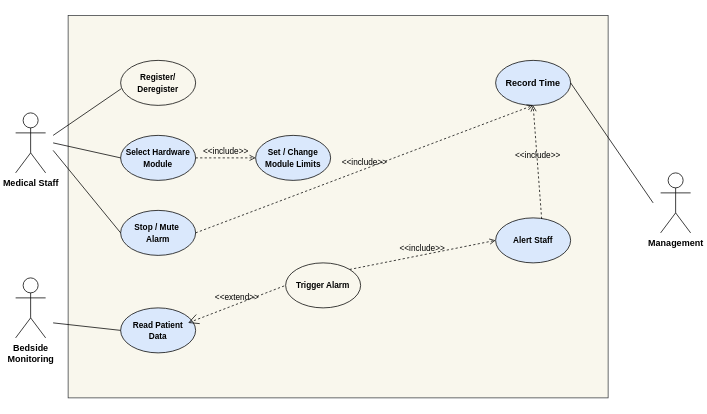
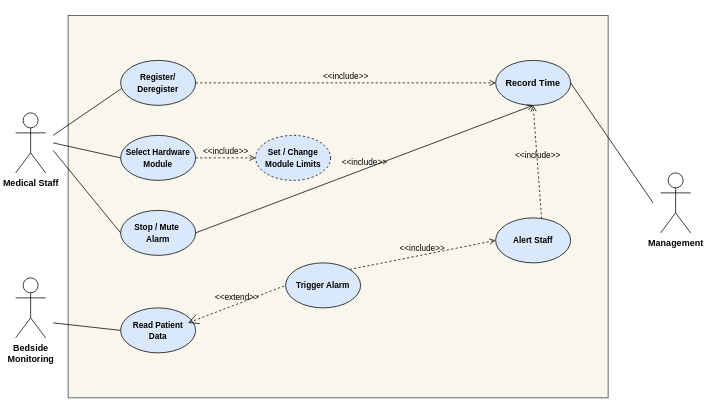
  <mxCell id="0" />
  <mxCell id="1" parent="0" />
  <mxCell id="2" value="" parent="1" style="rounded=0;whiteSpace=wrap;html=1;shadow=0;fillColor=#f9f7ed;strokeColor=#36393d;" vertex="1"><mxGeometry as="geometry" y="20" width="720" height="510" x="90" /></mxCell>
  <mxCell id="3" value="&lt;font style=&quot;line-height: 110% ; font-size: 11px&quot;&gt;&lt;b&gt;Select Hardware&lt;br&gt;Module&lt;/b&gt;&lt;br&gt;&lt;/font&gt;" parent="1" style="ellipse;whiteSpace=wrap;html=1;shadow=0;fillColor=#dae8fc;strokeColor=#000000;" vertex="1"><mxGeometry as="geometry" y="180" width="100" height="60" x="160" /></mxCell>
  <mxCell id="4" value="&lt;b&gt;Record Time&lt;/b&gt;" parent="1" style="ellipse;whiteSpace=wrap;html=1;shadow=0;fillColor=#dae8fc;strokeColor=#000000;" vertex="1"><mxGeometry as="geometry" y="80" width="100" height="60" x="660" /></mxCell>
- <mxCell id="5" value="&lt;font style=&quot;font-size: 11px&quot;&gt;&lt;b&gt;Register/&lt;br&gt;Deregister&lt;br&gt;&lt;/b&gt;&lt;/font&gt;" parent="1" style="ellipse;whiteSpace=wrap;html=1;shadow=0;fillColor=#f9f7ed;strokeColor=#000000;" vertex="1"><mxGeometry as="geometry" y="80" width="100" height="60" x="160" /></mxCell>
- <mxCell id="6" value="&lt;font style=&quot;font-size: 11px&quot;&gt;&lt;b&gt;Set / Change Module Limits&lt;/b&gt;&lt;/font&gt;" parent="1" style="ellipse;whiteSpace=wrap;html=1;shadow=0;fillColor=#dae8fc;strokeColor=#000000;" vertex="1"><mxGeometry as="geometry" y="180" width="100" height="60" x="340" /></mxCell>
+ <mxCell id="5" value="&lt;font style=&quot;font-size: 11px&quot;&gt;&lt;b&gt;Register/&lt;br&gt;Deregister&lt;br&gt;&lt;/b&gt;&lt;/font&gt;" parent="1" style="ellipse;whiteSpace=wrap;html=1;shadow=0;fillColor=#dae8fc;strokeColor=#000000;" vertex="1"><mxGeometry as="geometry" y="80" width="100" height="60" x="160" /></mxCell>
+ <mxCell id="6" value="&lt;font style=&quot;font-size: 11px&quot;&gt;&lt;b&gt;Set / Change Module Limits&lt;/b&gt;&lt;/font&gt;" parent="1" style="ellipse;whiteSpace=wrap;html=1;shadow=0;fillColor=#dae8fc;strokeColor=#000000;dashed=1;" vertex="1"><mxGeometry as="geometry" y="180" width="100" height="60" x="340" /></mxCell>
  <mxCell id="7" value="&lt;font style=&quot;font-size: 11px&quot;&gt;&lt;b&gt;Stop / Mute&amp;nbsp;&lt;br&gt;Alarm&lt;/b&gt;&lt;/font&gt;" parent="1" style="ellipse;whiteSpace=wrap;html=1;shadow=0;fillColor=#dae8fc;strokeColor=#000000;" vertex="1"><mxGeometry as="geometry" y="280" width="100" height="60" x="160" /></mxCell>
  <mxCell id="8" value="&lt;font style=&quot;font-size: 11px&quot;&gt;&lt;b&gt;Read Patient&lt;br&gt;Data&lt;/b&gt;&lt;/font&gt;" parent="1" style="ellipse;whiteSpace=wrap;html=1;shadow=0;fillColor=#dae8fc;strokeColor=#000000;" vertex="1"><mxGeometry as="geometry" y="410" width="100" height="60" x="160" /></mxCell>
  <mxCell id="9" value="&lt;b style=&quot;font-size: 11px&quot;&gt;Alert Staff&lt;/b&gt;" parent="1" style="ellipse;whiteSpace=wrap;html=1;shadow=0;fillColor=#dae8fc;strokeColor=#000000;" vertex="1"><mxGeometry as="geometry" y="290" width="100" height="60" x="660" /></mxCell>
- <mxCell id="10" value="&lt;b style=&quot;font-size: 11px&quot;&gt;&lt;font style=&quot;font-size: 11px&quot;&gt;Trigger Alarm&lt;/font&gt;&lt;/b&gt;" parent="1" style="ellipse;whiteSpace=wrap;html=1;shadow=0;fillColor=#f9f7ed;strokeColor=#000000;" vertex="1"><mxGeometry as="geometry" y="350" width="100" height="60" x="380" /></mxCell>
+ <mxCell id="10" value="&lt;b style=&quot;font-size: 11px&quot;&gt;&lt;font style=&quot;font-size: 11px&quot;&gt;Trigger Alarm&lt;/font&gt;&lt;/b&gt;" parent="1" style="ellipse;whiteSpace=wrap;html=1;shadow=0;fillColor=#dae8fc;strokeColor=#000000;" vertex="1"><mxGeometry as="geometry" y="350" width="100" height="60" x="380" /></mxCell>
  <mxCell id="11" value="&lt;b&gt;Medical Staff&lt;/b&gt;" parent="1" style="shape=umlActor;html=1;verticalLabelPosition=bottom;verticalAlign=top;align=center;shadow=0;" vertex="1"><mxGeometry as="geometry" y="150" width="40" height="80" x="20" /></mxCell>
  <mxCell id="12" value="&lt;b&gt;Bedside&lt;br&gt;Monitoring&lt;/b&gt;" parent="1" style="shape=umlActor;html=1;verticalLabelPosition=bottom;verticalAlign=top;align=center;shadow=0;" vertex="1"><mxGeometry as="geometry" y="370" width="40" height="80" x="20" /></mxCell>
  <mxCell id="13" value="" parent="1" style="edgeStyle=none;html=1;endArrow=none;verticalAlign=bottom;entryX=0.009;entryY=0.629;entryDx=0;entryDy=0;entryPerimeter=0;" target="5" edge="1"><mxGeometry as="geometry" width="160" relative="1"><mxPoint as="sourcePoint" y="180" x="70" /><mxPoint as="targetPoint" y="190" x="200" /></mxGeometry></mxCell>
  <mxCell id="14" value="" parent="1" style="edgeStyle=none;html=1;endArrow=none;verticalAlign=bottom;entryX=0;entryY=0.5;entryDx=0;entryDy=0;" target="3" edge="1"><mxGeometry as="geometry" width="160" relative="1"><mxPoint as="sourcePoint" y="190" x="70" /><mxPoint as="targetPoint" y="190" x="220" /></mxGeometry></mxCell>
  <mxCell id="15" value="" parent="1" style="edgeStyle=none;html=1;endArrow=none;verticalAlign=bottom;entryX=0;entryY=0.5;entryDx=0;entryDy=0;" target="7" edge="1"><mxGeometry as="geometry" width="160" relative="1"><mxPoint as="sourcePoint" y="200" x="70" /><mxPoint as="targetPoint" y="200" x="230" /></mxGeometry></mxCell>
  <mxCell id="16" value="" parent="1" style="edgeStyle=none;html=1;endArrow=none;verticalAlign=bottom;entryX=0;entryY=0.5;entryDx=0;entryDy=0;" target="8" edge="1"><mxGeometry as="geometry" width="160" relative="1"><mxPoint as="sourcePoint" y="430" x="70" /><mxPoint as="targetPoint" y="390" x="210" /></mxGeometry></mxCell>
  <mxCell id="17" value="&amp;lt;&amp;lt;include&amp;gt;&amp;gt;" parent="1" style="edgeStyle=none;html=1;endArrow=open;verticalAlign=bottom;dashed=1;labelBackgroundColor=none;entryX=0;entryY=0.5;entryDx=0;entryDy=0;" target="6" edge="1"><mxGeometry as="geometry" width="160" relative="1"><mxPoint as="sourcePoint" y="210" x="260" /><mxPoint as="targetPoint" y="200" x="420" /></mxGeometry></mxCell>
- <mxCell id="19" value="&amp;lt;&amp;lt;include&amp;gt;&amp;gt;" parent="1" style="edgeStyle=none;html=1;endArrow=open;verticalAlign=bottom;dashed=1;labelBackgroundColor=none;exitX=1;exitY=0.5;exitDx=0;exitDy=0;entryX=0.5;entryY=1;entryDx=0;entryDy=0;" target="4" edge="1" source="7"><mxGeometry as="geometry" width="160" relative="1"><mxPoint as="sourcePoint" y="310" x="270" /><mxPoint as="targetPoint" y="310" x="430" /></mxGeometry></mxCell>
+ <mxCell id="18" value="&amp;lt;&amp;lt;include&amp;gt;&amp;gt;" parent="1" style="edgeStyle=none;html=1;endArrow=open;verticalAlign=bottom;dashed=1;labelBackgroundColor=none;exitX=1;exitY=0.5;exitDx=0;exitDy=0;entryX=0;entryY=0.5;entryDx=0;entryDy=0;" target="4" edge="1" source="5"><mxGeometry as="geometry" width="160" relative="1"><mxPoint as="sourcePoint" y="100" x="390" /><mxPoint as="targetPoint" y="100" x="550" /></mxGeometry></mxCell>
+ <mxCell id="19" value="&amp;lt;&amp;lt;include&amp;gt;&amp;gt;" parent="1" style="edgeStyle=none;html=1;endArrow=open;verticalAlign=bottom;dashed=0;labelBackgroundColor=none;exitX=1;exitY=0.5;exitDx=0;exitDy=0;entryX=0.5;entryY=1;entryDx=0;entryDy=0;" target="4" edge="1" source="7"><mxGeometry as="geometry" width="160" relative="1"><mxPoint as="sourcePoint" y="310" x="270" /><mxPoint as="targetPoint" y="310" x="430" /></mxGeometry></mxCell>
  <mxCell id="20" value="&amp;lt;&amp;lt;extend&amp;gt;&amp;gt;" parent="1" style="edgeStyle=none;html=1;startArrow=open;endArrow=none;startSize=12;verticalAlign=bottom;dashed=1;labelBackgroundColor=none;entryX=0;entryY=0.5;entryDx=0;entryDy=0;" target="10" edge="1"><mxGeometry as="geometry" width="160" relative="1"><mxPoint as="sourcePoint" y="430" x="250" /><mxPoint as="targetPoint" y="420" x="420" /></mxGeometry></mxCell>
  <mxCell id="21" value="&amp;lt;&amp;lt;include&amp;gt;&amp;gt;" parent="1" style="edgeStyle=none;html=1;endArrow=open;verticalAlign=bottom;dashed=1;labelBackgroundColor=none;exitX=1;exitY=0;exitDx=0;exitDy=0;entryX=0;entryY=0.5;entryDx=0;entryDy=0;" target="9" edge="1" source="10"><mxGeometry as="geometry" width="160" relative="1"><mxPoint as="sourcePoint" y="330" x="460" /><mxPoint as="targetPoint" y="330" x="620" /></mxGeometry></mxCell>
  <mxCell id="22" value="&amp;lt;&amp;lt;include&amp;gt;&amp;gt;" parent="1" style="edgeStyle=none;html=1;endArrow=open;verticalAlign=bottom;dashed=1;labelBackgroundColor=none;exitX=0.614;exitY=0.024;exitDx=0;exitDy=0;entryX=0.5;entryY=1;entryDx=0;entryDy=0;exitPerimeter=0;" target="4" edge="1" source="9"><mxGeometry as="geometry" width="160" relative="1"><mxPoint as="sourcePoint" y="250" x="640" /><mxPoint as="targetPoint" y="150" x="740" /></mxGeometry></mxCell>
  <mxCell id="23" value="&lt;b&gt;Management&lt;/b&gt;" parent="1" style="shape=umlActor;html=1;verticalLabelPosition=bottom;verticalAlign=top;align=center;shadow=0;" vertex="1"><mxGeometry as="geometry" y="230" width="40" height="80" x="880" /></mxCell>
  <mxCell id="24" value="" parent="1" style="edgeStyle=none;html=1;endArrow=none;verticalAlign=bottom;exitX=1;exitY=0.5;exitDx=0;exitDy=0;" edge="1" source="4"><mxGeometry as="geometry" width="160" relative="1"><mxPoint as="sourcePoint" y="110" x="760" /><mxPoint as="targetPoint" y="270" x="870" /></mxGeometry></mxCell>
